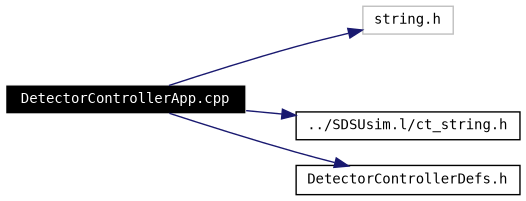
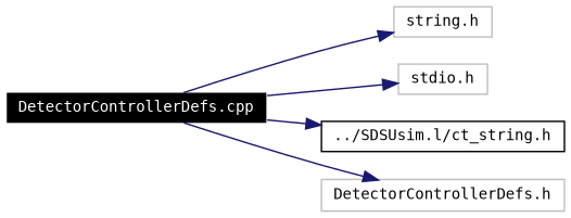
  digraph {
    fontname="DejaVu Sans Mono"
    rankdir=LR
    node [color=grey75 fillcolor=white fontname="DejaVu Sans Mono" fontsize=10 shape=record style=filled]
    edge [color=midnightblue fontname="DejaVu Sans Mono" fontsize=10 labelfontname=Helvetica labelfontsize=10 style=solid]
-   n1 [color=white fillcolor=black fontcolor=white height=0.2 label="DetectorControllerApp.cpp" width=0.4]
+   n1 [color=white fillcolor=black fontcolor=white height=0.2 label="DetectorControllerDefs.cpp" width=0.4]
    n2 [height=0.2 label="string.h" width=0.4]
+   n3 [height=0.2 label="stdio.h" width=0.4]
    n4 [color=black height=0.2 label="../SDSUsim.l/ct_string.h" width=0.4]
-   n5 [color=black height=0.2 label="DetectorControllerDefs.h" width=0.4]
+   n5 [height=0.2 label="DetectorControllerDefs.h" width=0.4]
    n1 -> n2
+   n1 -> n3
    n1 -> n4
    n1 -> n5
  }
